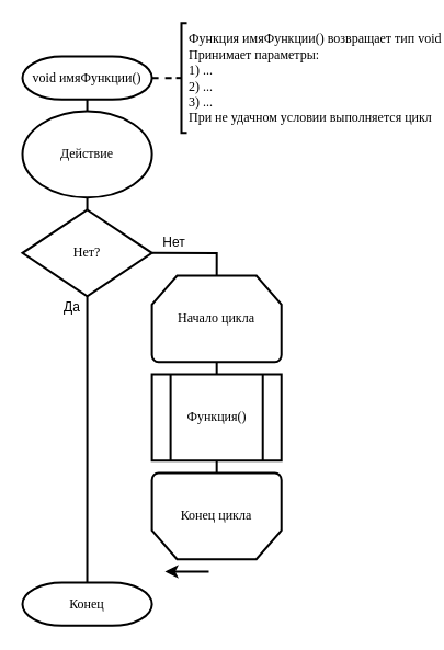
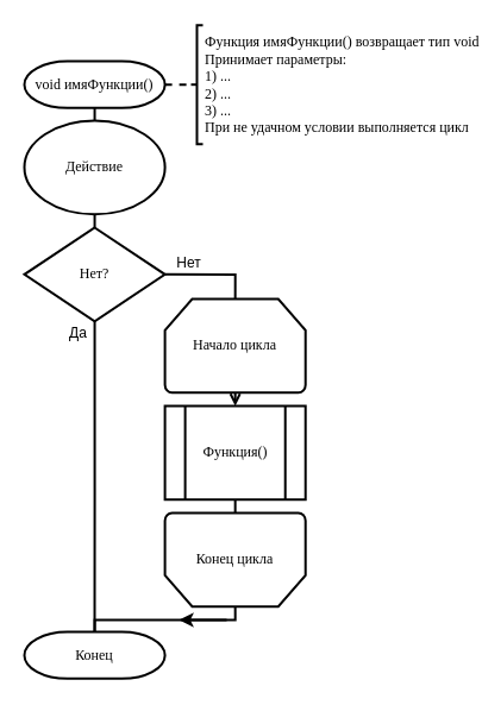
  <mxCell id="0" />
  <mxCell id="1" parent="0" />
  <mxCell id="2" style="edgeStyle=orthogonalEdgeStyle;rounded=0;orthogonalLoop=1;jettySize=auto;html=1;exitX=1;exitY=0.5;exitDx=0;exitDy=0;exitPerimeter=0;entryX=0;entryY=0.5;entryDx=0;entryDy=0;entryPerimeter=0;endArrow=none;endFill=0;strokeWidth=2;dashed=1;" edge="1" parent="1" source="4" target="5"><mxGeometry relative="1" as="geometry" /></mxCell>
  <mxCell id="3" style="edgeStyle=orthogonalEdgeStyle;rounded=0;orthogonalLoop=1;jettySize=auto;html=1;exitX=0.5;exitY=1;exitDx=0;exitDy=0;exitPerimeter=0;entryX=0.5;entryY=0;entryDx=0;entryDy=0;endArrow=none;endFill=0;strokeWidth=2;" edge="1" parent="1" source="4" target="7"><mxGeometry relative="1" as="geometry" /></mxCell>
  <mxCell id="4" value="void имяФункции()" style="strokeWidth=2;html=1;shape=mxgraph.flowchart.terminator;whiteSpace=wrap;rounded=0;fontFamily=Times New Roman;" vertex="1" parent="1"><mxGeometry x="20" y="51" width="118.11" height="39.37" as="geometry" /></mxCell>
  <mxCell id="5" value="&lt;font face=&quot;Times New Roman&quot;&gt;Функция&amp;nbsp;&lt;span style=&quot;text-align: center&quot;&gt;имяФункции() возвращает тип void&lt;br&gt;Принимает параметры:&lt;br&gt;1) ...&lt;br&gt;2) ...&lt;br&gt;3) ...&lt;br&gt;При не удачном условии выполняется цикл&lt;br&gt;&lt;/span&gt;&lt;/font&gt;" style="strokeWidth=2;html=1;shape=mxgraph.flowchart.annotation_2;align=left;labelPosition=right;pointerEvents=1;" vertex="1" parent="1"><mxGeometry x="160" y="20.68" width="10" height="100" as="geometry" /></mxCell>
  <mxCell id="6" style="edgeStyle=orthogonalEdgeStyle;rounded=0;orthogonalLoop=1;jettySize=auto;html=1;exitX=0.5;exitY=1;exitDx=0;exitDy=0;entryX=0.5;entryY=0;entryDx=0;entryDy=0;entryPerimeter=0;endArrow=none;endFill=0;strokeWidth=2;" edge="1" parent="1" source="7" target="10"><mxGeometry relative="1" as="geometry" /></mxCell>
  <mxCell id="7" value="Действие" style="ellipse;whiteSpace=wrap;html=1;absoluteArcSize=1;arcSize=14;strokeWidth=2;fontFamily=Times New Roman;" vertex="1" parent="1"><mxGeometry x="20" y="101" width="118.11" height="78.74" as="geometry" /></mxCell>
  <mxCell id="8" style="edgeStyle=orthogonalEdgeStyle;rounded=0;orthogonalLoop=1;jettySize=auto;html=1;exitX=1;exitY=0.5;exitDx=0;exitDy=0;exitPerimeter=0;entryX=0.5;entryY=0;entryDx=0;entryDy=0;entryPerimeter=0;endArrow=none;endFill=0;strokeWidth=2;" edge="1" parent="1" source="10" target="12"><mxGeometry relative="1" as="geometry" /></mxCell>
  <mxCell id="9" style="edgeStyle=orthogonalEdgeStyle;rounded=0;orthogonalLoop=1;jettySize=auto;html=1;exitX=0.5;exitY=1;exitDx=0;exitDy=0;exitPerimeter=0;endArrow=none;endFill=0;strokeWidth=2;" edge="1" parent="1" source="10"><mxGeometry relative="1" as="geometry"><mxPoint x="79" y="551" as="targetPoint" /></mxGeometry></mxCell>
  <mxCell id="10" value="Нет?" style="strokeWidth=2;html=1;shape=mxgraph.flowchart.decision;whiteSpace=wrap;rounded=0;fontFamily=Times New Roman;" vertex="1" parent="1"><mxGeometry x="20" y="191" width="118.11" height="78.74" as="geometry" /></mxCell>
- <mxCell id="11" style="edgeStyle=orthogonalEdgeStyle;rounded=0;orthogonalLoop=1;jettySize=auto;html=1;exitX=0.5;exitY=1;exitDx=0;exitDy=0;exitPerimeter=0;entryX=0.5;entryY=0;entryDx=0;entryDy=0;endArrow=none;endFill=0;strokeWidth=2;" edge="1" parent="1" source="12" target="14"><mxGeometry relative="1" as="geometry" /></mxCell>
+ <mxCell id="11" style="edgeStyle=orthogonalEdgeStyle;rounded=0;orthogonalLoop=1;jettySize=auto;html=1;exitX=0.5;exitY=1;exitDx=0;exitDy=0;exitPerimeter=0;entryX=0.5;entryY=0;entryDx=0;entryDy=0;endArrow=open;endFill=0;strokeWidth=2;" edge="1" parent="1" source="12" target="14"><mxGeometry relative="1" as="geometry" /></mxCell>
  <mxCell id="12" value="Начало цикла" style="strokeWidth=2;html=1;shape=mxgraph.flowchart.loop_limit;whiteSpace=wrap;rounded=0;fontFamily=Times New Roman;" vertex="1" parent="1"><mxGeometry x="138.11" y="251" width="118.11" height="78.74" as="geometry" /></mxCell>
  <mxCell id="13" style="edgeStyle=orthogonalEdgeStyle;rounded=0;orthogonalLoop=1;jettySize=auto;html=1;exitX=0.5;exitY=1;exitDx=0;exitDy=0;entryX=0.5;entryY=1;entryDx=0;entryDy=0;entryPerimeter=0;endArrow=none;endFill=0;strokeWidth=2;" edge="1" parent="1" source="14" target="16"><mxGeometry relative="1" as="geometry" /></mxCell>
  <mxCell id="14" value="Функция()" style="verticalLabelPosition=middle;verticalAlign=middle;html=1;shape=process;whiteSpace=wrap;rounded=0;size=0.14;arcSize=6;strokeWidth=2;fontFamily=Times New Roman;labelPosition=center;align=center;" vertex="1" parent="1"><mxGeometry x="138.11" y="341" width="118.11" height="78.74" as="geometry" /></mxCell>
+ <mxCell id="15" style="edgeStyle=orthogonalEdgeStyle;rounded=0;orthogonalLoop=1;jettySize=auto;html=1;exitX=0.5;exitY=0;exitDx=0;exitDy=0;exitPerimeter=0;entryX=0.5;entryY=0;entryDx=0;entryDy=0;entryPerimeter=0;endArrow=none;endFill=0;strokeWidth=2;" edge="1" parent="1" source="16" target="17"><mxGeometry relative="1" as="geometry"><Array as="points"><mxPoint x="197" y="521" /><mxPoint x="79" y="521" /></Array></mxGeometry></mxCell>
  <mxCell id="16" value="Конец цикла" style="strokeWidth=2;html=1;shape=mxgraph.flowchart.loop_limit;whiteSpace=wrap;rounded=0;fontFamily=Times New Roman;flipV=1;" vertex="1" parent="1"><mxGeometry x="138.11" y="431" width="118.11" height="78.74" as="geometry" /></mxCell>
  <mxCell id="17" value="Конец" style="strokeWidth=2;html=1;shape=mxgraph.flowchart.terminator;whiteSpace=wrap;rounded=0;fontFamily=Times New Roman;" vertex="1" parent="1"><mxGeometry x="20" y="531" width="118.11" height="39.37" as="geometry" /></mxCell>
  <mxCell id="18" value="Да" style="text;html=1;align=center;verticalAlign=middle;resizable=0;points=[];autosize=1;" vertex="1" parent="1"><mxGeometry x="50" y="269.74" width="30" height="20" as="geometry" /></mxCell>
  <mxCell id="19" value="Нет" style="text;html=1;align=center;verticalAlign=middle;resizable=0;points=[];autosize=1;" vertex="1" parent="1"><mxGeometry x="138.11" y="211" width="40" height="20" as="geometry" /></mxCell>
  <mxCell id="20" value="" style="endArrow=classic;html=1;strokeWidth=2;" edge="1" parent="1"><mxGeometry width="50" height="50" relative="1" as="geometry"><mxPoint x="190" y="521" as="sourcePoint" /><mxPoint x="150" y="521" as="targetPoint" /></mxGeometry></mxCell>
